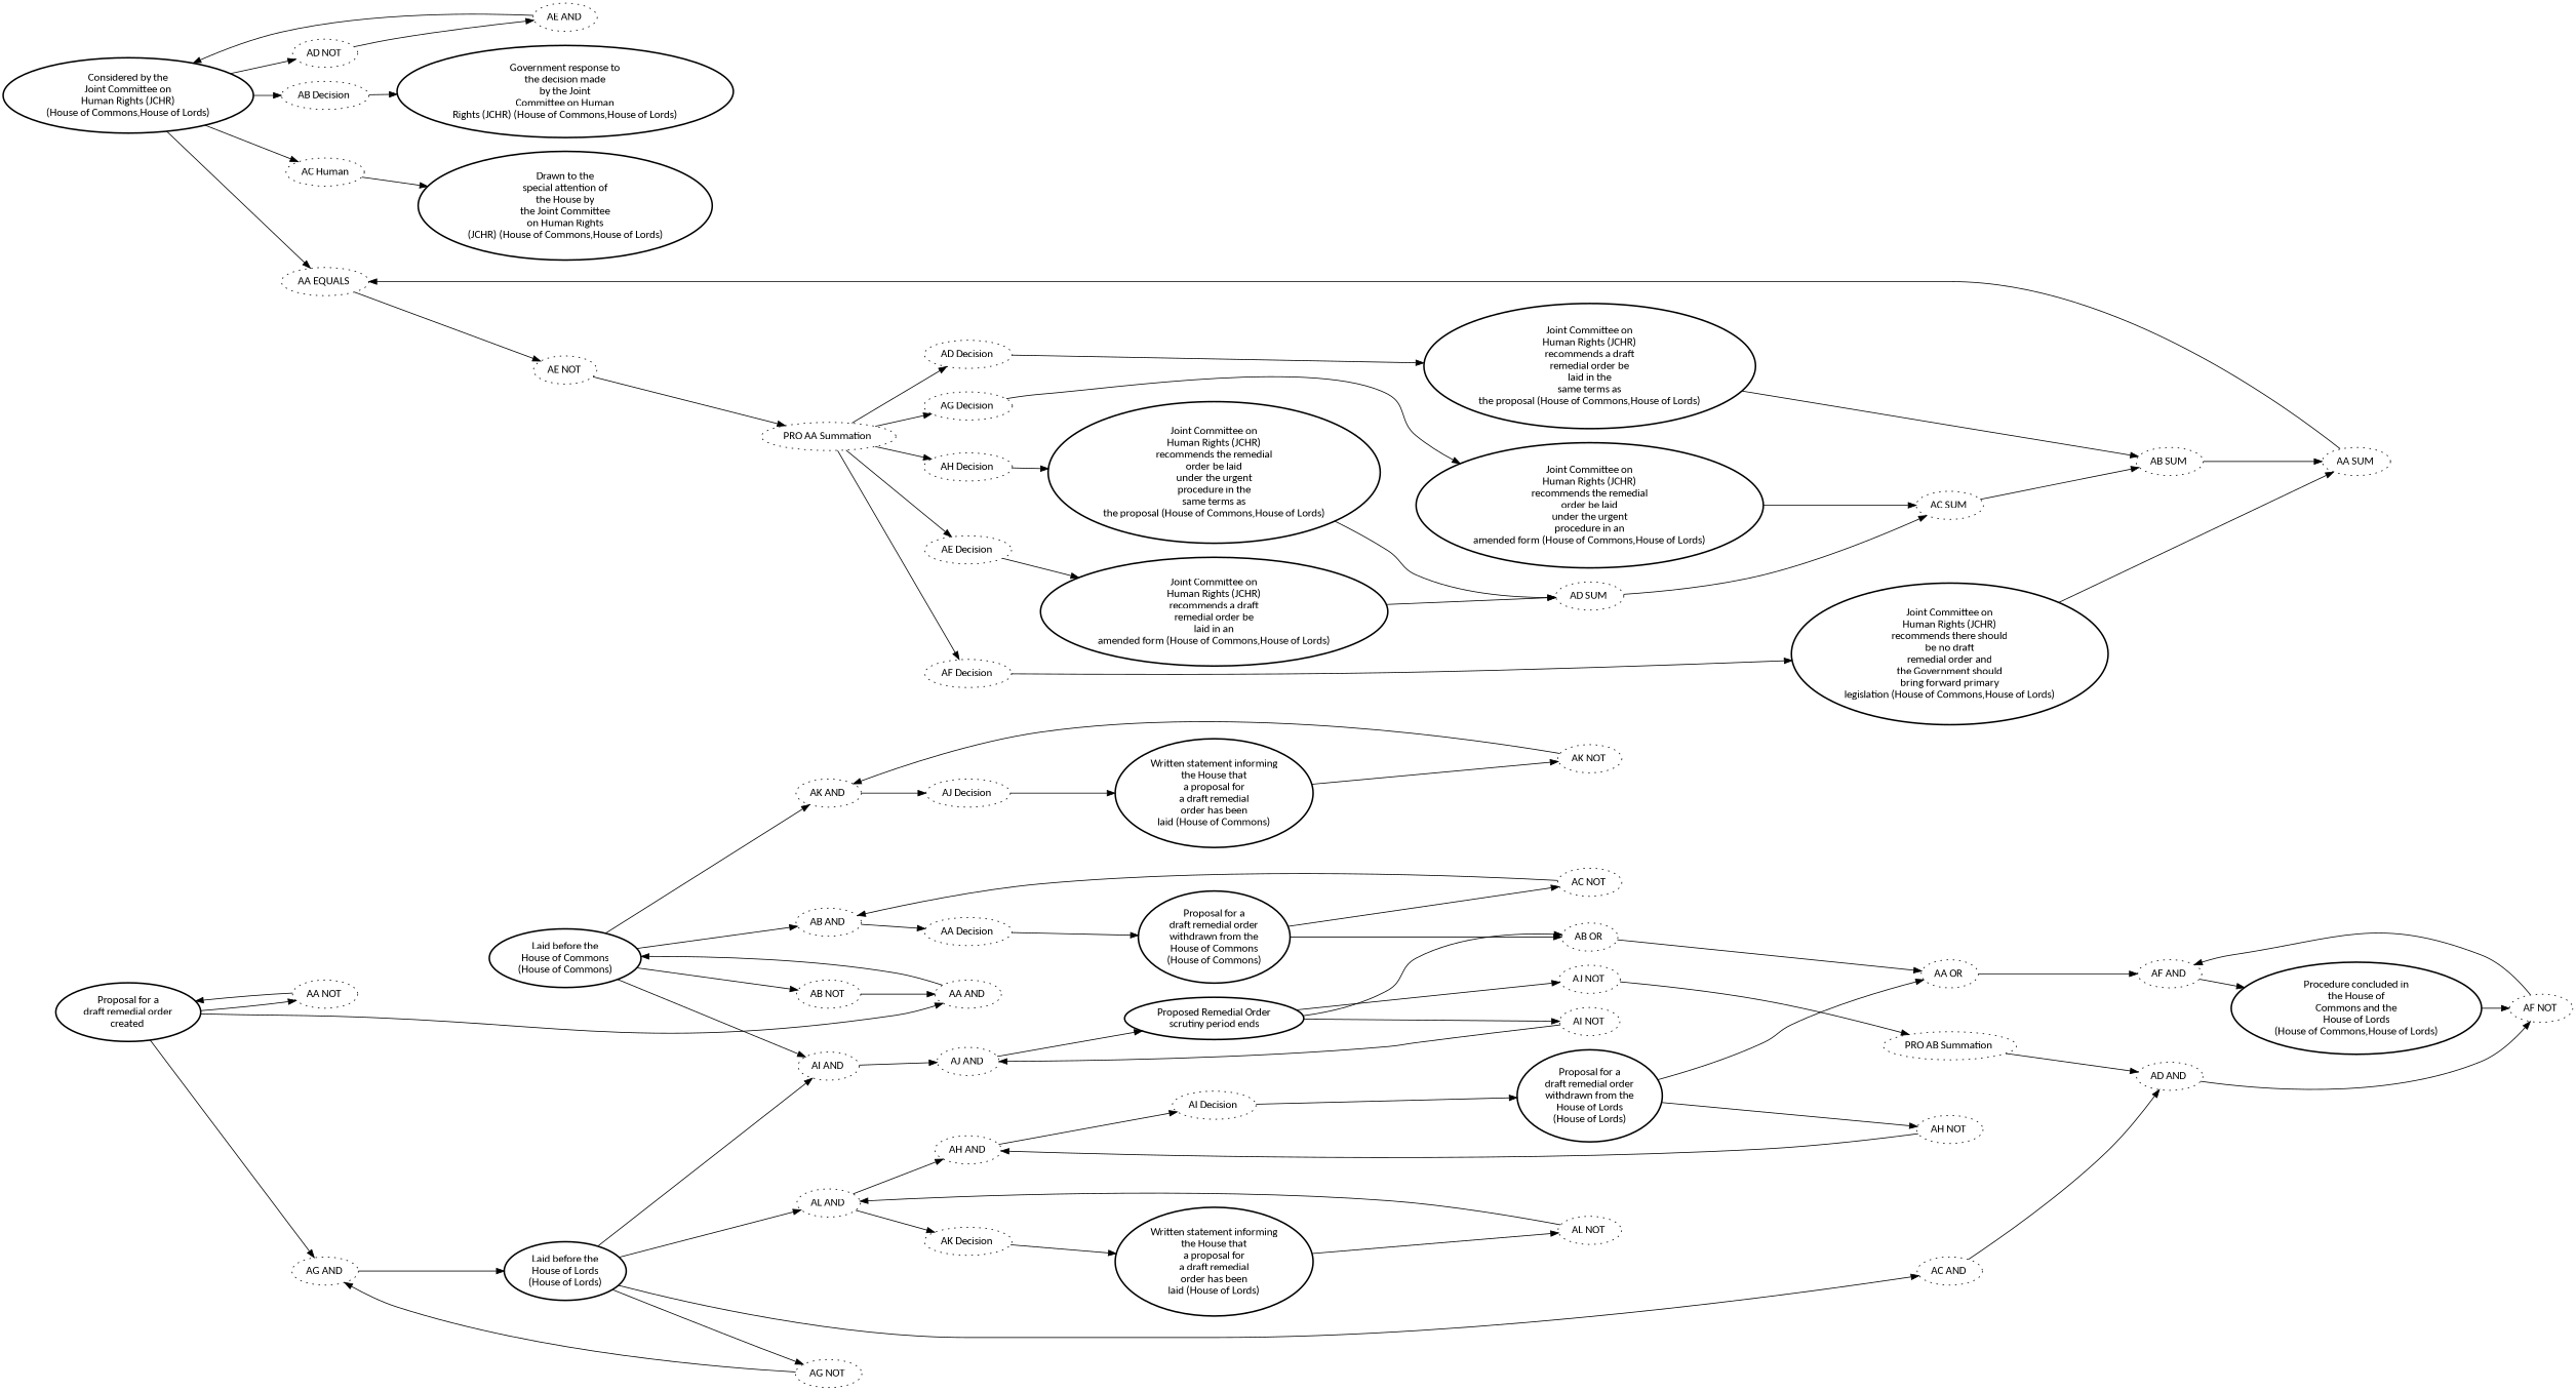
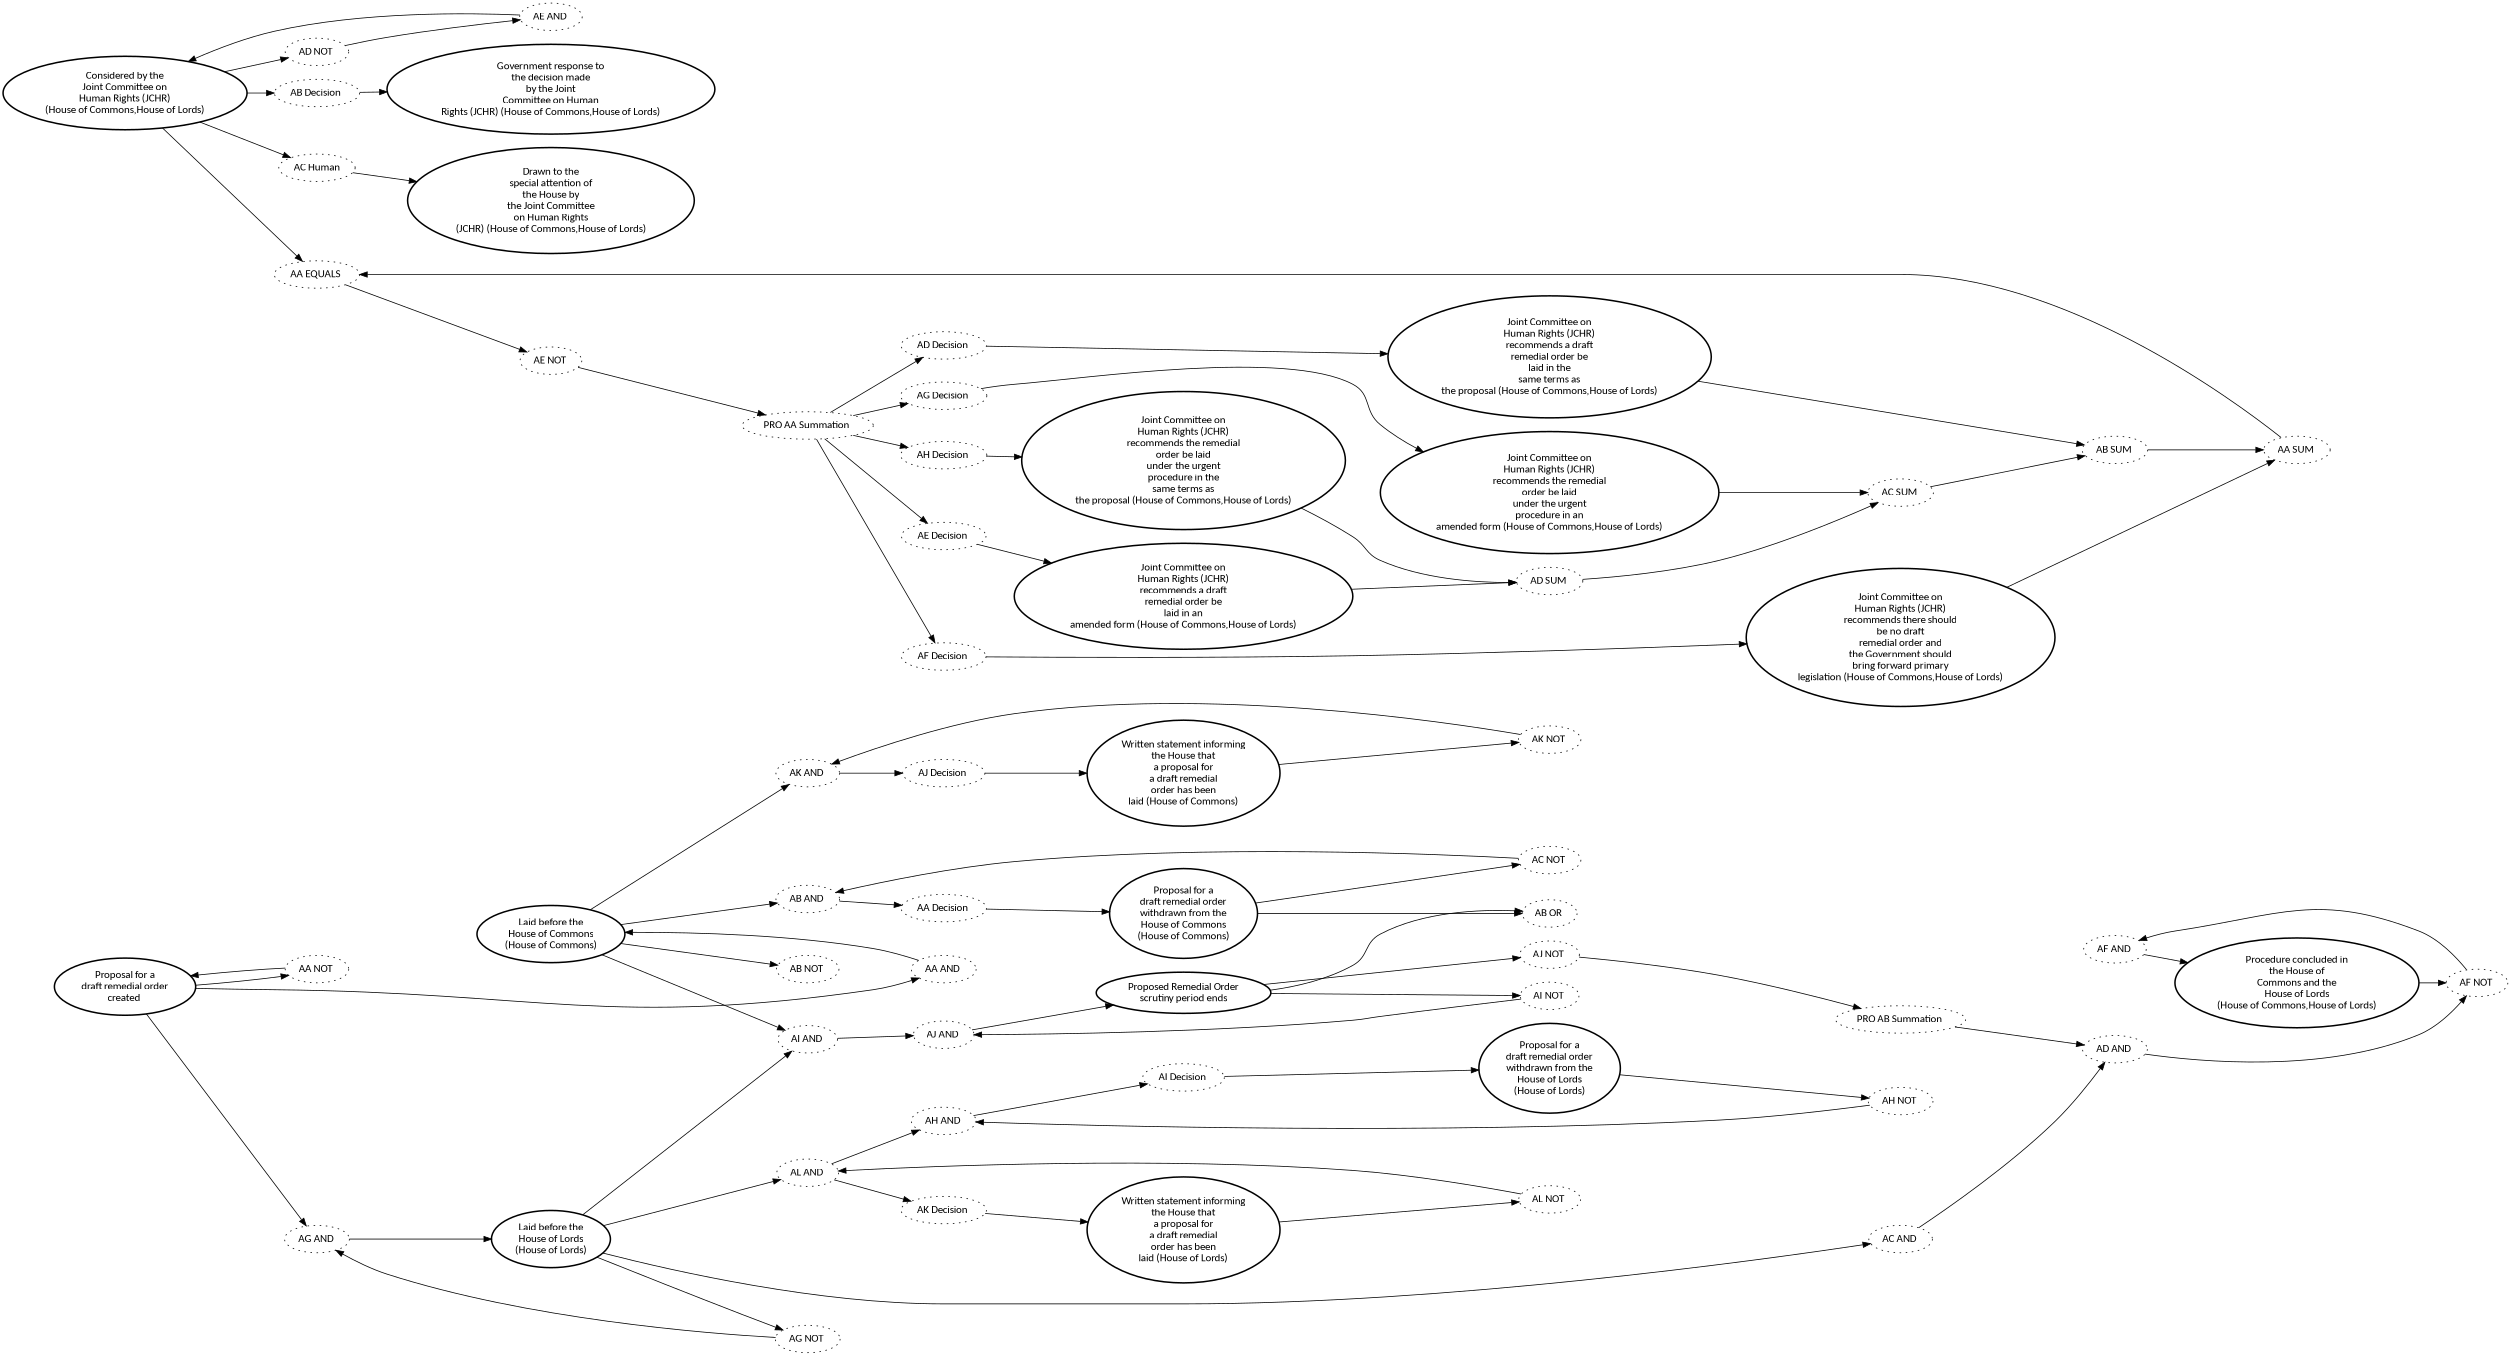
  digraph {
    fontname=calibri
    rankdir=LR
    node [fontname=calibri style=dotted]
    edge [color=black fontname=calibri style=solid]
    n1 [label="Laid before the\nHouse of Commons\n(House of Commons)" style=bold]
    n2 [label="AB NOT "]
    n3 [label="AI AND "]
    n4 [label="AB AND "]
    n5 [label="AK AND "]
    n6 [label="AA AND "]
    n7 [label="AJ AND "]
    n8 [label="AC AND "]
    n9 [label="AD AND "]
    n10 [label="AA Decision "]
    n11 [label="AJ Decision "]
    n12 [label="Proposed Remedial Order\nscrutiny period ends\n" style=bold]
    n13 [label="AF NOT "]
    n14 [label="Proposal for a\ndraft remedial order\nwithdrawn from the\nHouse of Commons\n(House of Commons)" style=bold]
    n15 [label="Written statement informing\nthe House that\na proposal for\na draft remedial\norder has been\nlaid (House of Commons)" style=bold]
    n16 [label="Laid before the\nHouse of Lords\n(House of Lords)" style=bold]
    n17 [label="AG NOT "]
    n18 [label="AL AND "]
    n19 [label="AG AND "]
    n20 [label="AH AND "]
    n21 [label="AI Decision "]
    n22 [label="AK Decision "]
    n23 [label="Proposal for a\ndraft remedial order\nwithdrawn from the\nHouse of Lords\n(House of Lords)" style=bold]
    n24 [label="Written statement informing\nthe House that\na proposal for\na draft remedial\norder has been\nlaid (House of Lords)" style=bold]
    n25 [label="Procedure concluded in\nthe House of\nCommons and the\nHouse of Lords\n(House of Commons,House of Lords)" style=bold]
    n26 [label="AF AND "]
    n27 [label="Considered by the\nJoint Committee on\nHuman Rights (JCHR)\n(House of Commons,House of Lords)" style=bold]
    n28 [label="AD NOT "]
    n29 [label="AB Decision "]
    n30 [label="AC Human"]
    n31 [label="AA EQUALS "]
    n32 [label="AE AND "]
    n33 [label="Government response to\nthe decision made\nby the Joint\nCommittee on Human\nRights (JCHR) (House of Commons,House of Lords)" style=bold]
    n34 [label="Drawn to the\nspecial attention of\nthe House by\nthe Joint Committee\non Human Rights\n(JCHR) (House of Commons,House of Lords)" style=bold]
    n35 [label="AE NOT "]
    n36 [label="PRO AA Summation "]
    n37 [label="AC NOT "]
    n38 [label="AB OR "]
-   n39 [label="AA OR "]
    n40 [label="AD Decision "]
    n41 [label="AE Decision "]
    n42 [label="AF Decision "]
    n43 [label="AG Decision "]
    n44 [label="AH Decision "]
    n45 [label="Joint Committee on\nHuman Rights (JCHR)\nrecommends a draft\nremedial order be\nlaid in the\nsame terms as\nthe proposal (House of Commons,House of Lords)" style=bold]
    n46 [label="Joint Committee on\nHuman Rights (JCHR)\nrecommends a draft\nremedial order be\nlaid in an\namended form (House of Commons,House of Lords)" style=bold]
    n47 [label="Joint Committee on\nHuman Rights (JCHR)\nrecommends there should\nbe no draft\nremedial order and\nthe Government should\nbring forward primary\nlegislation (House of Commons,House of Lords)" style=bold]
    n48 [label="Joint Committee on\nHuman Rights (JCHR)\nrecommends the remedial\norder be laid\nunder the urgent\nprocedure in an\namended form (House of Commons,House of Lords)" style=bold]
    n49 [label="Joint Committee on\nHuman Rights (JCHR)\nrecommends the remedial\norder be laid\nunder the urgent\nprocedure in the\nsame terms as\nthe proposal (House of Commons,House of Lords)" style=bold]
    n50 [label="AB SUM "]
    n51 [label="AA SUM "]
    n52 [label="AH NOT "]
    n53 [label="AI NOT "]
    n54 [label="AJ NOT "]
    n55 [label="PRO AB Summation "]
    n56 [label="AD SUM "]
    n57 [label="AC SUM "]
    n58 [label="AK NOT "]
    n59 [label="AL NOT "]
    n60 [label="AA NOT "]
    n61 [label="Proposal for a\ndraft remedial order\ncreated " style=bold]
    n1 -> n2
    n1 -> n3
    n1 -> n4
    n1 -> n5
-   n2 -> n6
    n3 -> n7
    n4 -> n10
    n5 -> n11
    n6 -> n1
    n7 -> n12
    n8 -> n9
    n9 -> n13
    n10 -> n14
    n11 -> n15
    n12 -> n38
    n12 -> n53
    n12 -> n54
    n13 -> n26
    n14 -> n37
    n14 -> n38
    n15 -> n58
    n16 -> n3
    n16 -> n8
    n16 -> n17
    n16 -> n18
    n17 -> n19
    n18 -> n20
    n18 -> n22
    n19 -> n16
    n20 -> n21
    n21 -> n23
    n22 -> n24
-   n23 -> n39
    n23 -> n52
    n24 -> n59
    n25 -> n13
    n26 -> n25
    n27 -> n28
    n27 -> n29
    n27 -> n30
    n27 -> n31
    n28 -> n32
    n29 -> n33
    n30 -> n34
    n31 -> n35
    n32 -> n27
    n35 -> n36
    n36 -> n40
    n36 -> n41
    n36 -> n42
    n36 -> n43
    n36 -> n44
    n37 -> n4
-   n38 -> n39
-   n39 -> n26
    n40 -> n45
    n41 -> n46
    n42 -> n47
    n43 -> n48
    n44 -> n49
    n45 -> n50
    n46 -> n56
    n47 -> n51
    n48 -> n57
    n49 -> n56
    n50 -> n51
    n51 -> n31
    n52 -> n20
    n53 -> n7
    n54 -> n55
    n55 -> n9
    n56 -> n57
    n57 -> n50
    n58 -> n5
    n59 -> n18
    n60 -> n61
    n61 -> n6
    n61 -> n19
    n61 -> n60
  }
